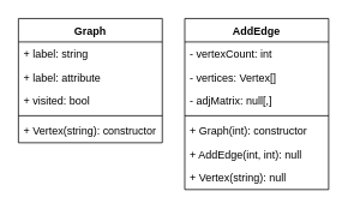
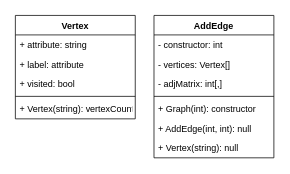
  <mxCell id="0" />
  <mxCell id="1" parent="0" />
- <mxCell id="2" value="Graph" style="swimlane;fontStyle=1;align=center;verticalAlign=top;childLayout=stackLayout;horizontal=1;startSize=26;horizontalStack=0;resizeParent=1;resizeParentMax=0;resizeLast=0;collapsible=1;marginBottom=0;" vertex="1" parent="1"><mxGeometry x="20" y="20" width="160" height="138" as="geometry" /></mxCell>
- <mxCell id="3" value="+ label: string" style="text;strokeColor=none;fillColor=none;align=left;verticalAlign=top;spacingLeft=4;spacingRight=4;overflow=hidden;rotatable=0;points=[[0,0.5],[1,0.5]];portConstraint=eastwest;" vertex="1" parent="2"><mxGeometry y="26" width="160" height="26" as="geometry" /></mxCell>
+ <mxCell id="2" value="Vertex" style="swimlane;fontStyle=1;align=center;verticalAlign=top;childLayout=stackLayout;horizontal=1;startSize=26;horizontalStack=0;resizeParent=1;resizeParentMax=0;resizeLast=0;collapsible=1;marginBottom=0;" vertex="1" parent="1"><mxGeometry x="20" y="20" width="160" height="138" as="geometry" /></mxCell>
+ <mxCell id="3" value="+ attribute: string" style="text;strokeColor=none;fillColor=none;align=left;verticalAlign=top;spacingLeft=4;spacingRight=4;overflow=hidden;rotatable=0;points=[[0,0.5],[1,0.5]];portConstraint=eastwest;" vertex="1" parent="2"><mxGeometry y="26" width="160" height="26" as="geometry" /></mxCell>
  <mxCell id="4" value="+ label: attribute" style="text;strokeColor=none;fillColor=none;align=left;verticalAlign=top;spacingLeft=4;spacingRight=4;overflow=hidden;rotatable=0;points=[[0,0.5],[1,0.5]];portConstraint=eastwest;" vertex="1" parent="2"><mxGeometry y="52" width="160" height="26" as="geometry" /></mxCell>
  <mxCell id="5" value="+ visited: bool" style="text;strokeColor=none;fillColor=none;align=left;verticalAlign=top;spacingLeft=4;spacingRight=4;overflow=hidden;rotatable=0;points=[[0,0.5],[1,0.5]];portConstraint=eastwest;" vertex="1" parent="2"><mxGeometry y="78" width="160" height="26" as="geometry" /></mxCell>
  <mxCell id="6" value="" style="line;strokeWidth=1;fillColor=none;align=left;verticalAlign=middle;spacingTop=-1;spacingLeft=3;spacingRight=3;rotatable=0;labelPosition=right;points=[];portConstraint=eastwest;" vertex="1" parent="2"><mxGeometry y="104" width="160" height="8" as="geometry" /></mxCell>
- <mxCell id="7" value="+ Vertex(string): constructor" style="text;strokeColor=none;fillColor=none;align=left;verticalAlign=top;spacingLeft=4;spacingRight=4;overflow=hidden;rotatable=0;points=[[0,0.5],[1,0.5]];portConstraint=eastwest;" vertex="1" parent="2"><mxGeometry y="112" width="160" height="26" as="geometry" /></mxCell>
+ <mxCell id="7" value="+ Vertex(string): vertexCount" style="text;strokeColor=none;fillColor=none;align=left;verticalAlign=top;spacingLeft=4;spacingRight=4;overflow=hidden;rotatable=0;points=[[0,0.5],[1,0.5]];portConstraint=eastwest;" vertex="1" parent="2"><mxGeometry y="112" width="160" height="26" as="geometry" /></mxCell>
  <mxCell id="8" value="AddEdge" style="swimlane;fontStyle=1;align=center;verticalAlign=top;childLayout=stackLayout;horizontal=1;startSize=26;horizontalStack=0;resizeParent=1;resizeParentMax=0;resizeLast=0;collapsible=1;marginBottom=0;" vertex="1" parent="1"><mxGeometry x="205" y="20" width="160" height="190" as="geometry" /></mxCell>
- <mxCell id="9" value="- vertexCount: int" style="text;strokeColor=none;fillColor=none;align=left;verticalAlign=top;spacingLeft=4;spacingRight=4;overflow=hidden;rotatable=0;points=[[0,0.5],[1,0.5]];portConstraint=eastwest;" vertex="1" parent="8"><mxGeometry y="26" width="160" height="26" as="geometry" /></mxCell>
+ <mxCell id="9" value="- constructor: int" style="text;strokeColor=none;fillColor=none;align=left;verticalAlign=top;spacingLeft=4;spacingRight=4;overflow=hidden;rotatable=0;points=[[0,0.5],[1,0.5]];portConstraint=eastwest;" vertex="1" parent="8"><mxGeometry y="26" width="160" height="26" as="geometry" /></mxCell>
  <mxCell id="10" value="- vertices: Vertex[]" style="text;strokeColor=none;fillColor=none;align=left;verticalAlign=top;spacingLeft=4;spacingRight=4;overflow=hidden;rotatable=0;points=[[0,0.5],[1,0.5]];portConstraint=eastwest;" vertex="1" parent="8"><mxGeometry y="52" width="160" height="26" as="geometry" /></mxCell>
- <mxCell id="11" value="- adjMatrix: null[,]" style="text;strokeColor=none;fillColor=none;align=left;verticalAlign=top;spacingLeft=4;spacingRight=4;overflow=hidden;rotatable=0;points=[[0,0.5],[1,0.5]];portConstraint=eastwest;" vertex="1" parent="8"><mxGeometry y="78" width="160" height="26" as="geometry" /></mxCell>
+ <mxCell id="11" value="- adjMatrix: int[,]" style="text;strokeColor=none;fillColor=none;align=left;verticalAlign=top;spacingLeft=4;spacingRight=4;overflow=hidden;rotatable=0;points=[[0,0.5],[1,0.5]];portConstraint=eastwest;" vertex="1" parent="8"><mxGeometry y="78" width="160" height="26" as="geometry" /></mxCell>
  <mxCell id="12" value="" style="line;strokeWidth=1;fillColor=none;align=left;verticalAlign=middle;spacingTop=-1;spacingLeft=3;spacingRight=3;rotatable=0;labelPosition=right;points=[];portConstraint=eastwest;" vertex="1" parent="8"><mxGeometry y="104" width="160" height="8" as="geometry" /></mxCell>
  <mxCell id="13" value="+ Graph(int): constructor" style="text;strokeColor=none;fillColor=none;align=left;verticalAlign=top;spacingLeft=4;spacingRight=4;overflow=hidden;rotatable=0;points=[[0,0.5],[1,0.5]];portConstraint=eastwest;" vertex="1" parent="8"><mxGeometry y="112" width="160" height="26" as="geometry" /></mxCell>
  <mxCell id="14" value="+ AddEdge(int, int): null" style="text;strokeColor=none;fillColor=none;align=left;verticalAlign=top;spacingLeft=4;spacingRight=4;overflow=hidden;rotatable=0;points=[[0,0.5],[1,0.5]];portConstraint=eastwest;" vertex="1" parent="8"><mxGeometry y="138" width="160" height="26" as="geometry" /></mxCell>
  <mxCell id="15" value="+ Vertex(string): null" style="text;strokeColor=none;fillColor=none;align=left;verticalAlign=top;spacingLeft=4;spacingRight=4;overflow=hidden;rotatable=0;points=[[0,0.5],[1,0.5]];portConstraint=eastwest;" vertex="1" parent="8"><mxGeometry y="164" width="160" height="26" as="geometry" /></mxCell>
